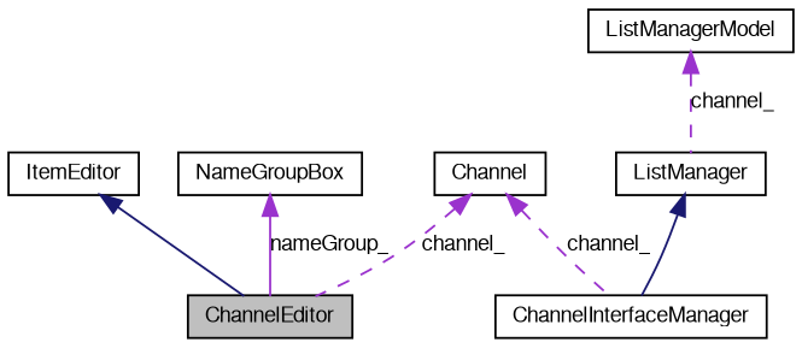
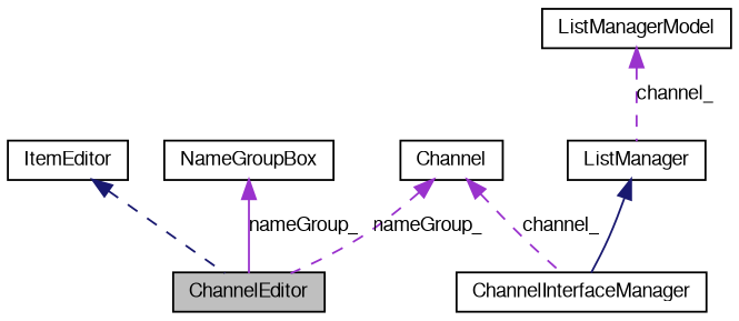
  digraph {
    node [color=black fontname=FreeSans fontsize=10 shape=record]
    edge [color=darkorchid3 dir=back fontname=FreeSans fontsize=10 labelfontname=FreeSans labelfontsize=10 style=solid]
    n1 [fillcolor=grey75 fontcolor=black height=0.2 label=ChannelEditor style=filled width=0.4]
    n2 [height=0.2 label=ItemEditor width=0.4]
    n3 [height=0.2 label=ChannelInterfaceManager width=0.4]
    n4 [height=0.2 label=ListManager width=0.4]
    n5 [height=0.2 label=ListManagerModel width=0.4]
    n6 [height=0.2 label=Channel width=0.4]
    n7 [height=0.2 label=NameGroupBox width=0.4]
-   n2 -> n1 [color=midnightblue]
+   n2 -> n1 [color=midnightblue style=dashed]
    n4 -> n3 [color=midnightblue]
    n5 -> n4 [label=channel_ style=dashed]
-   n6 -> n1 [label=channel_ style=dashed]
+   n6 -> n1 [label=nameGroup_ style=dashed]
    n6 -> n3 [label=channel_ style=dashed]
    n7 -> n1 [label=nameGroup_]
  }
